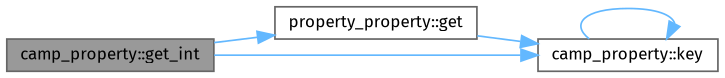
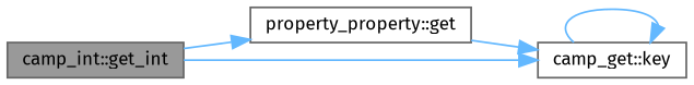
  digraph {
    fontname="Fira Sans"
    rankdir=LR
    node [color=grey40 fillcolor=white fontname="Fira Sans" fontsize=10 shape=box style=filled]
    edge [color=steelblue1 fontname="Fira Sans" fontsize=10 labelfontname=Helvetica labelfontsize=10 style=solid]
-   n1 [color=gray40 fillcolor=grey60 fontcolor=black height=0.2 label="camp_property::get_int" width=0.4]
+   n1 [color=gray40 fillcolor=grey60 fontcolor=black height=0.2 label="camp_int::get_int" width=0.4]
    n2 [height=0.2 label="property_property::get" width=0.4]
-   n3 [height=0.2 label="camp_property::key" width=0.4]
+   n3 [height=0.2 label="camp_get::key" width=0.4]
    n1 -> n2
    n1 -> n3
    n2 -> n3
    n3 -> n3
  }
